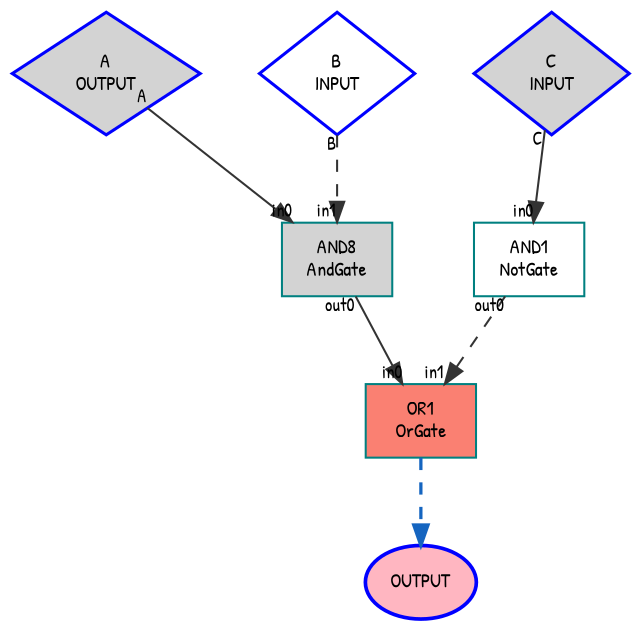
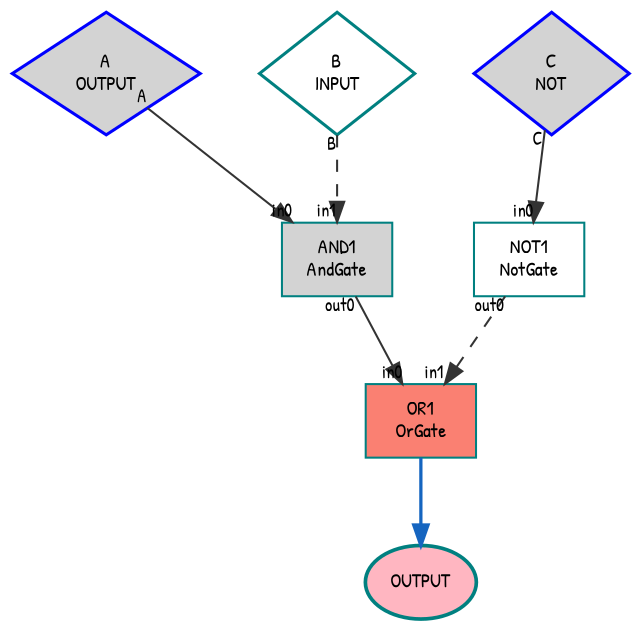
  digraph {
    fontname="Patrick Hand"
    nodesep=0.4
    rankdir=TB
    ranksep=0.6
    node [color=teal fillcolor=lightgrey fontname="Patrick Hand" fontsize=10 shape=diamond style=filled]
    edge [color="#333333" fontname="Patrick Hand" headlabel=in0 labeldistance=2 labelfontsize=9 style=solid taillabel=out0]
    n1 [color=blue label="A\nOUTPUT" penwidth=1.5]
-   n2 [label="AND8\nAndGate" shape=box]
+   n2 [label="AND1\nAndGate" shape=box]
    n3 [fillcolor=salmon label="OR1\nOrGate" shape=box]
-   n4 [color=blue fillcolor=white label="B\nINPUT" penwidth=1.5]
-   n5 [color=blue label="C\nINPUT" penwidth=1.5]
-   n6 [fillcolor=white label="AND1\nNotGate" shape=box]
-   n7 [color=blue fillcolor=lightpink label=OUTPUT penwidth=1.8 shape=oval]
+   n4 [fillcolor=white label="B\nINPUT" penwidth=1.5]
+   n5 [color=blue label="C\nNOT" penwidth=1.5]
+   n6 [fillcolor=white label="NOT1\nNotGate" shape=box]
+   n7 [fillcolor=lightpink label=OUTPUT penwidth=1.8 shape=oval]
    n1 -> n2 [taillabel=A]
    n2 -> n3
-   n3 -> n7 [color="#1565c0" penwidth=1.6 style=dashed headlabel="" labeldistance="" labelfontsize="" taillabel=""]
+   n3 -> n7 [color="#1565c0" penwidth=1.6 headlabel="" labeldistance="" labelfontsize="" taillabel=""]
    n4 -> n2 [headlabel=in1 style=dashed taillabel=B]
    n5 -> n6 [taillabel=C]
    n6 -> n3 [headlabel=in1 style=dashed]
  }
